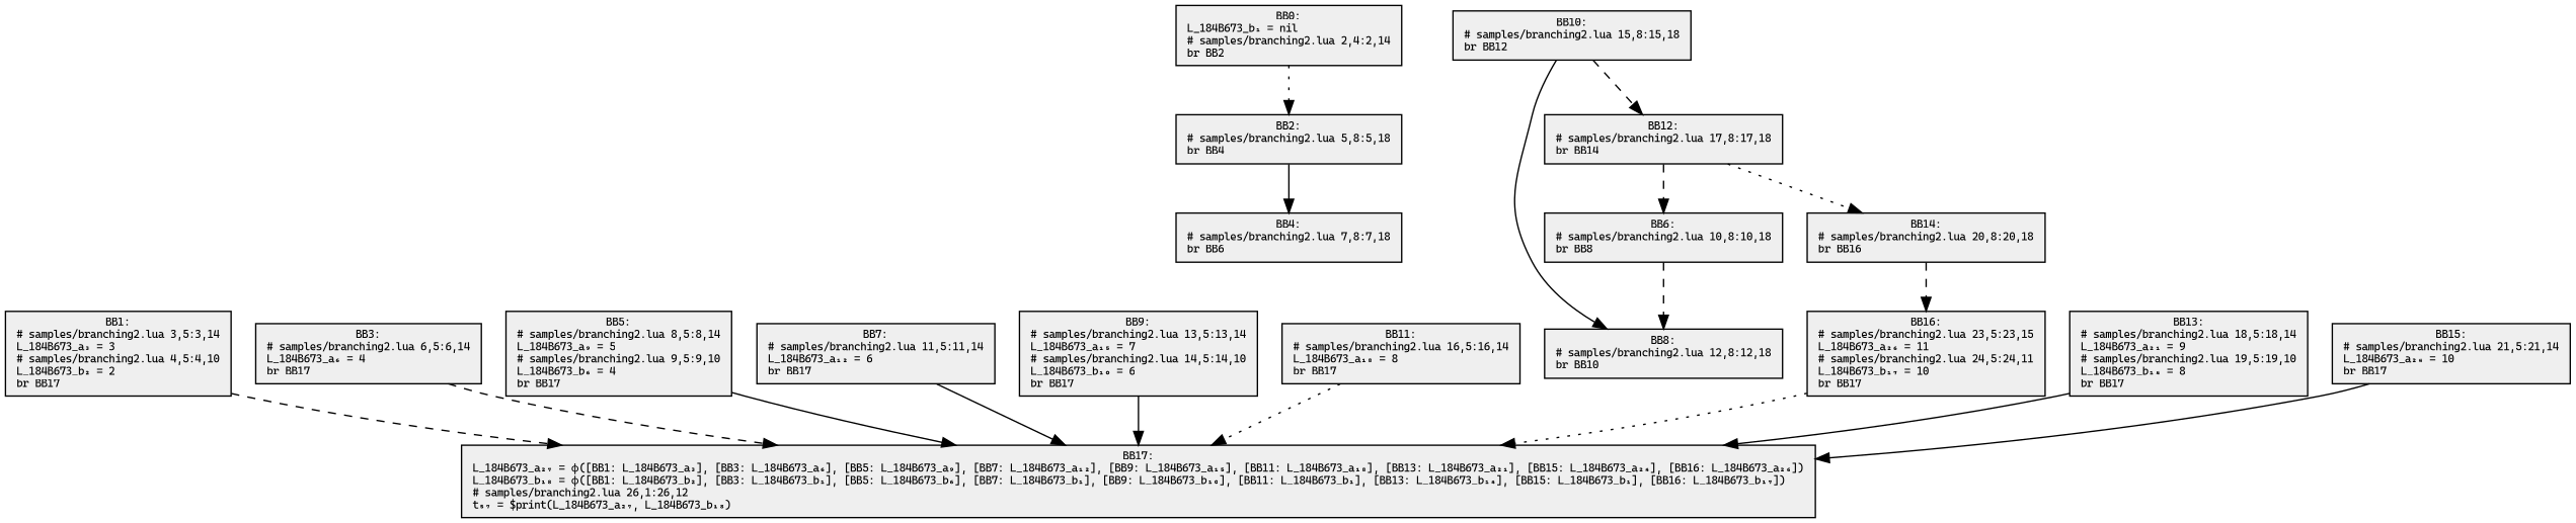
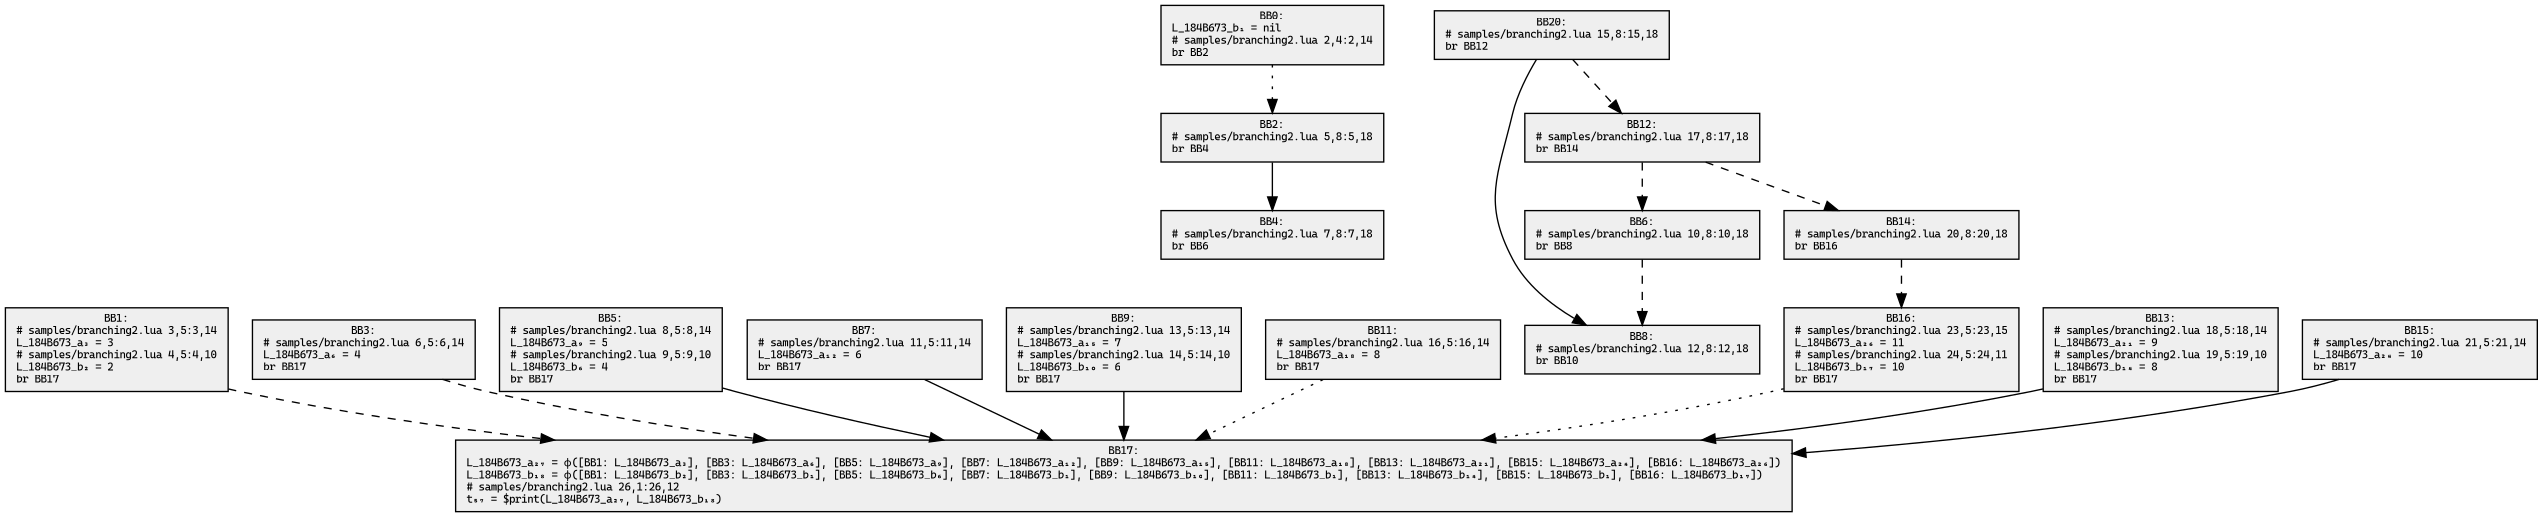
  digraph {
    node [fillcolor="#efefef" fontname="Cascadia Code" fontsize=8 shape=box style=filled]
    edge [style=solid]
    n1 [label="BB0:\nL_184B673_b₁ = nil\l# samples/branching2.lua 2,4:2,14\lbr BB2\l"]
    n2 [label="BB2:\n# samples/branching2.lua 5,8:5,18\lbr BB4\l"]
    n3 [label="BB4:\n# samples/branching2.lua 7,8:7,18\lbr BB6\l"]
    n4 [label="BB1:\n# samples/branching2.lua 3,5:3,14\lL_184B673_a₃ = 3\l# samples/branching2.lua 4,5:4,10\lL_184B673_b₂ = 2\lbr BB17\l"]
    n5 [label="BB17:\nL_184B673_a₂₇ = ϕ([BB1: L_184B673_a₃], [BB3: L_184B673_a₆], [BB5: L_184B673_a₉], [BB7: L_184B673_a₁₂], [BB9: L_184B673_a₁₅], [BB11: L_184B673_a₁₈], [BB13: L_184B673_a₂₁], [BB15: L_184B673_a₂₄], [BB16: L_184B673_a₂₆])\lL_184B673_b₁₈ = ϕ([BB1: L_184B673_b₂], [BB3: L_184B673_b₁], [BB5: L_184B673_b₆], [BB7: L_184B673_b₁], [BB9: L_184B673_b₁₀], [BB11: L_184B673_b₁], [BB13: L_184B673_b₁₄], [BB15: L_184B673_b₁], [BB16: L_184B673_b₁₇])\l# samples/branching2.lua 26,1:26,12\lt₅₇ = $print(L_184B673_a₂₇, L_184B673_b₁₈)\l"]
    n6 [label="BB3:\n# samples/branching2.lua 6,5:6,14\lL_184B673_a₆ = 4\lbr BB17\l"]
    n7 [label="BB6:\n# samples/branching2.lua 10,8:10,18\lbr BB8\l"]
    n8 [label="BB8:\n# samples/branching2.lua 12,8:12,18\lbr BB10\l"]
    n9 [label="BB5:\n# samples/branching2.lua 8,5:8,14\lL_184B673_a₉ = 5\l# samples/branching2.lua 9,5:9,10\lL_184B673_b₆ = 4\lbr BB17\l"]
    n10 [label="BB7:\n# samples/branching2.lua 11,5:11,14\lL_184B673_a₁₂ = 6\lbr BB17\l"]
-   n11 [label="BB10:\n# samples/branching2.lua 15,8:15,18\lbr BB12\l"]
+   n11 [label="BB20:\n# samples/branching2.lua 15,8:15,18\lbr BB12\l"]
    n12 [label="BB12:\n# samples/branching2.lua 17,8:17,18\lbr BB14\l"]
    n13 [label="BB9:\n# samples/branching2.lua 13,5:13,14\lL_184B673_a₁₅ = 7\l# samples/branching2.lua 14,5:14,10\lL_184B673_b₁₀ = 6\lbr BB17\l"]
    n14 [label="BB14:\n# samples/branching2.lua 20,8:20,18\lbr BB16\l"]
    n15 [label="BB11:\n# samples/branching2.lua 16,5:16,14\lL_184B673_a₁₈ = 8\lbr BB17\l"]
    n16 [label="BB16:\n# samples/branching2.lua 23,5:23,15\lL_184B673_a₂₆ = 11\l# samples/branching2.lua 24,5:24,11\lL_184B673_b₁₇ = 10\lbr BB17\l"]
    n17 [label="BB13:\n# samples/branching2.lua 18,5:18,14\lL_184B673_a₂₁ = 9\l# samples/branching2.lua 19,5:19,10\lL_184B673_b₁₄ = 8\lbr BB17\l"]
    n18 [label="BB15:\n# samples/branching2.lua 21,5:21,14\lL_184B673_a₂₄ = 10\lbr BB17\l"]
    n1 -> n2 [style=dotted]
    n2 -> n3
    n4 -> n5 [style=dashed]
    n6 -> n5 [style=dashed]
    n7 -> n8 [style=dashed]
    n9 -> n5
    n10 -> n5
    n11 -> n8
    n11 -> n12 [style=dashed]
    n12 -> n7 [style=dashed]
-   n12 -> n14 [style=dotted]
+   n12 -> n14 [style=dashed]
    n13 -> n5
    n14 -> n16 [style=dashed]
    n15 -> n5 [style=dotted]
    n16 -> n5 [style=dotted]
    n17 -> n5
    n18 -> n5
  }
